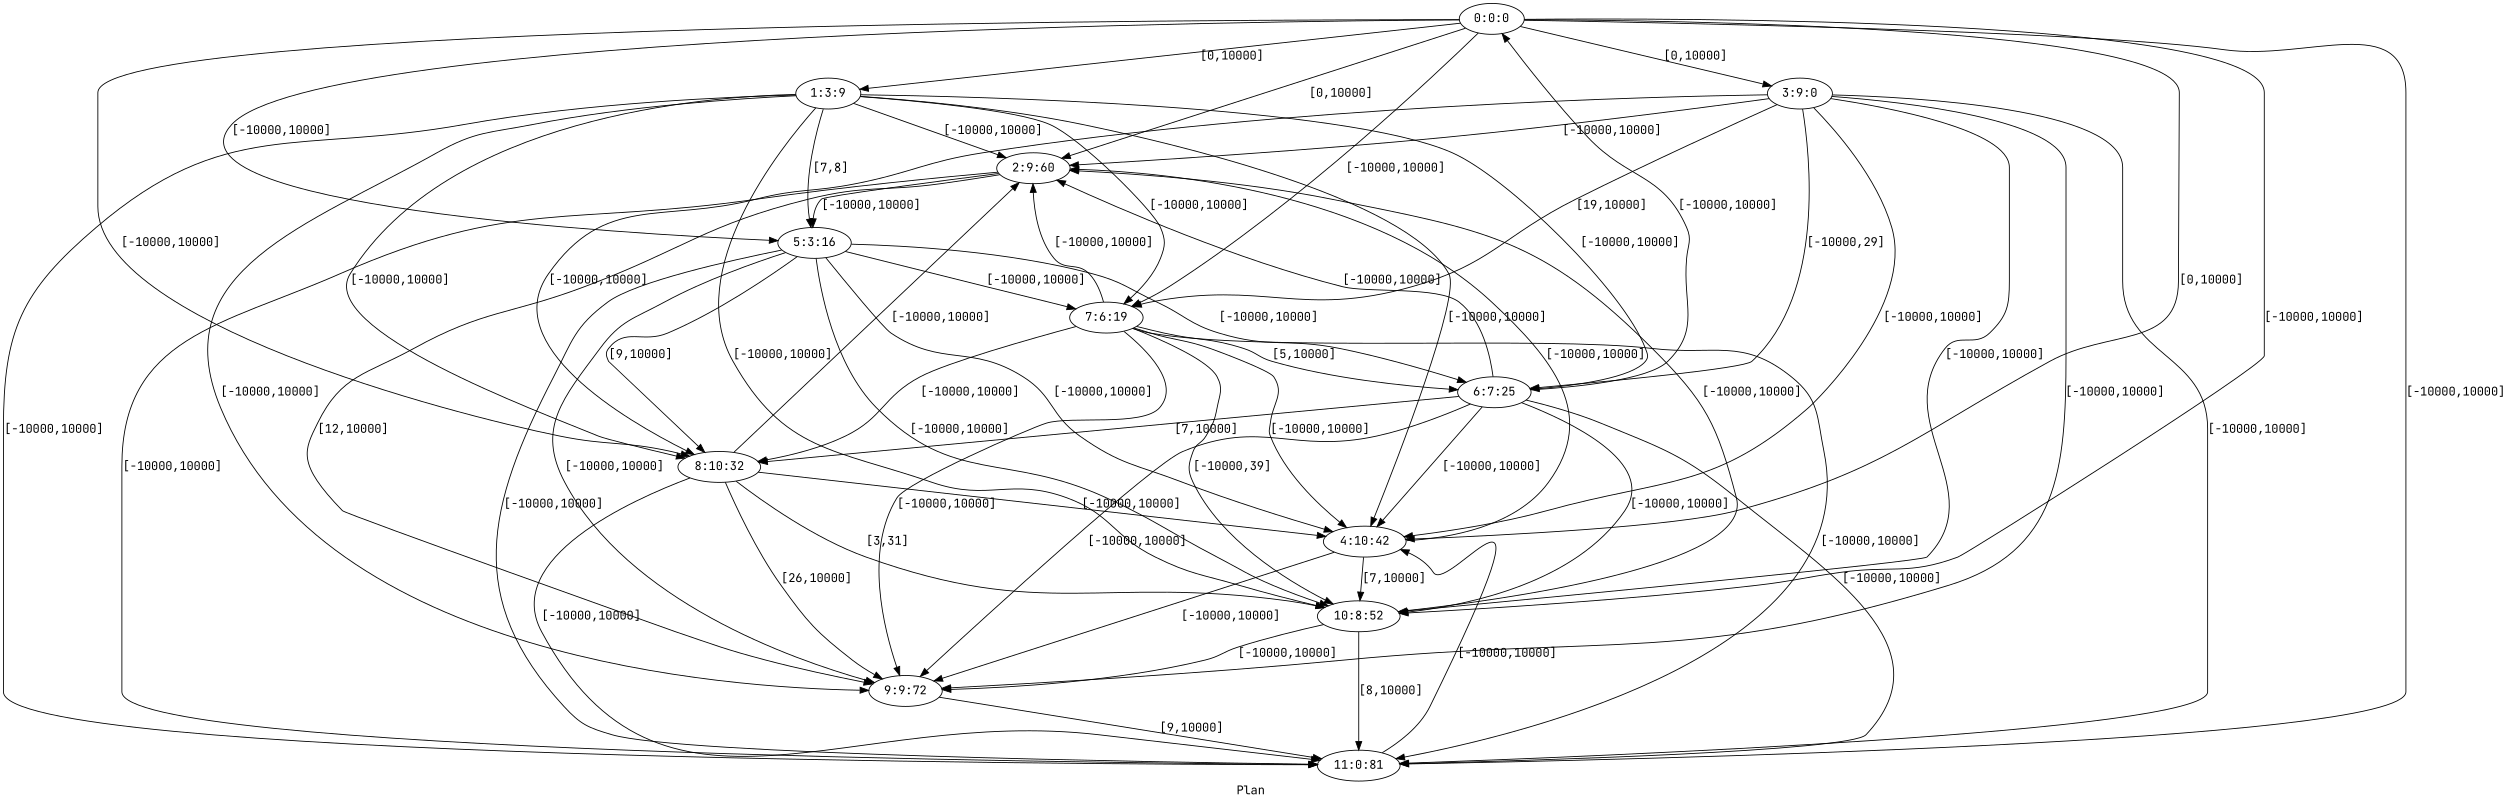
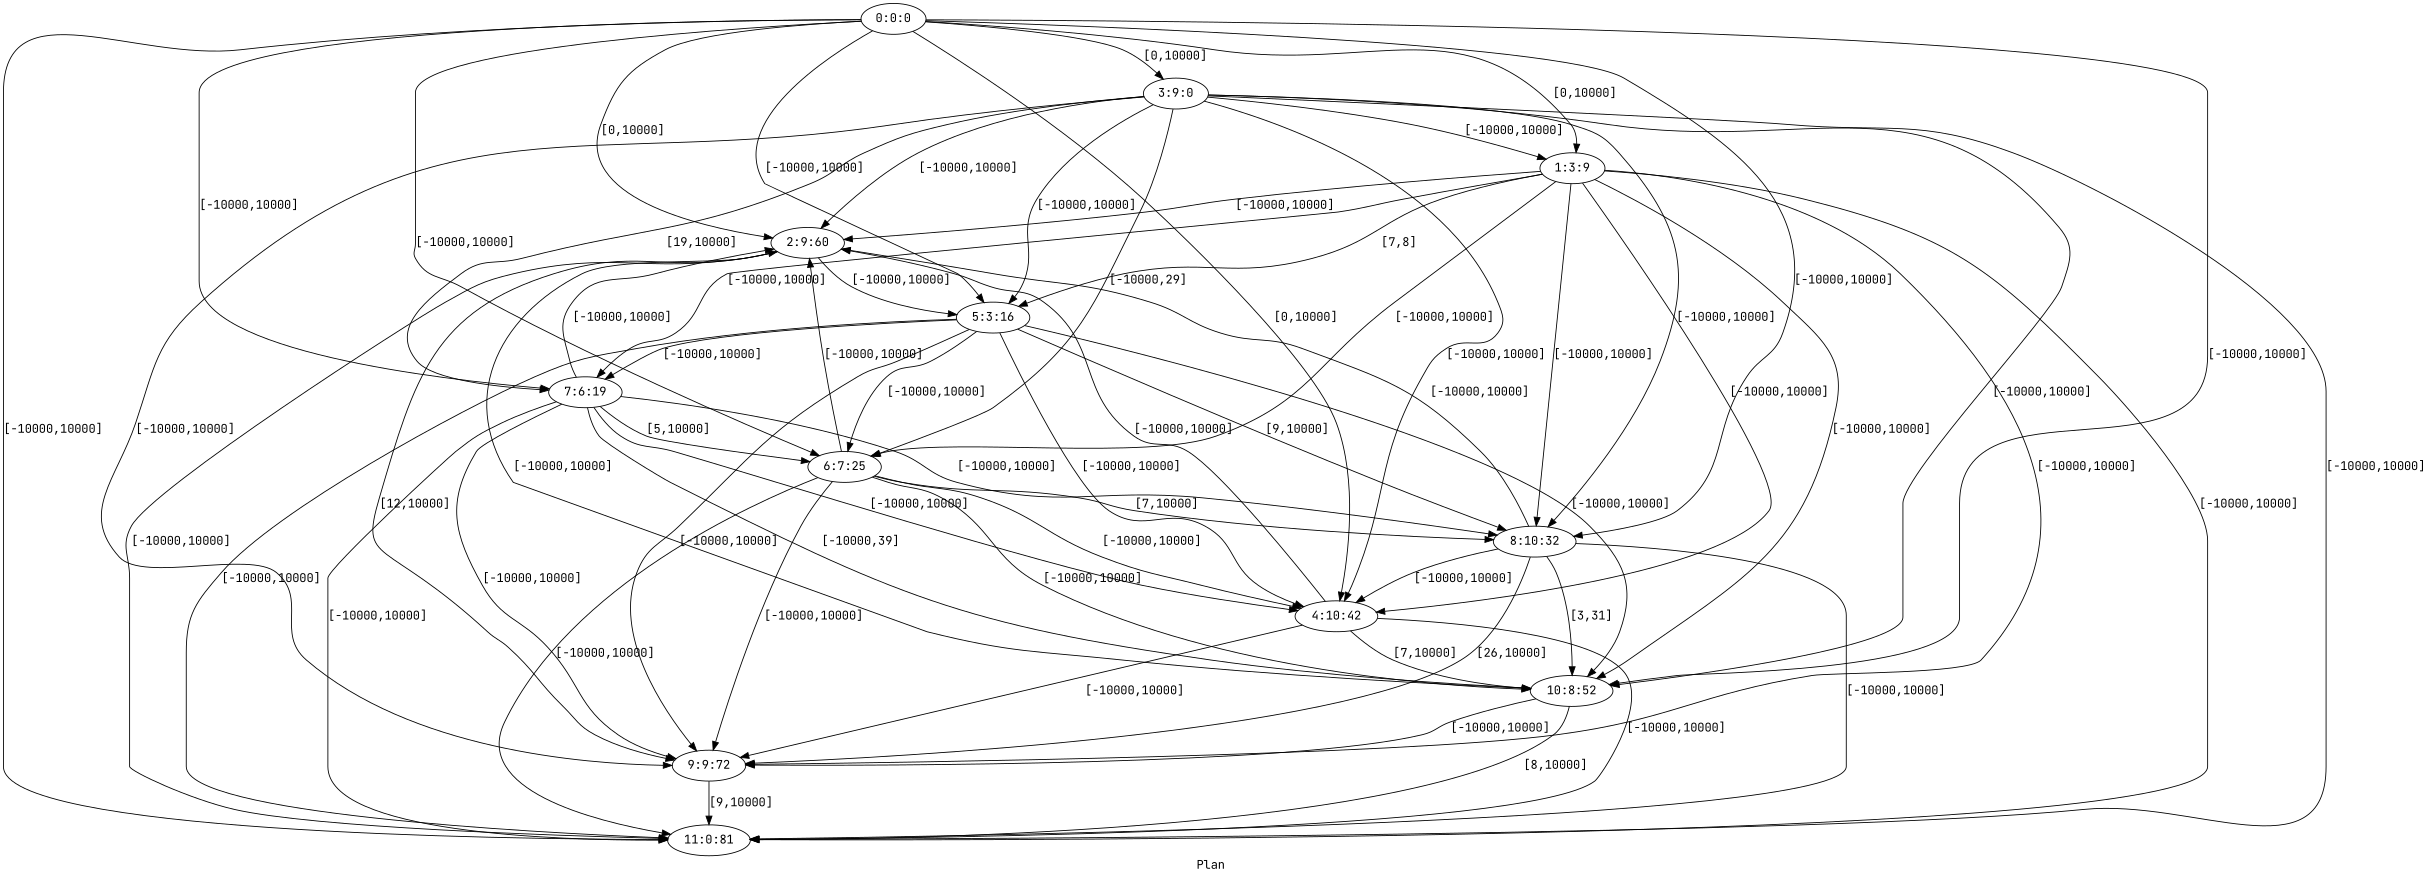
  digraph {
    fldt=0.339769
    fontname="JetBrains Mono"
    label="Plan "
    nodesep=.45
    rankdir=TB
    node [fontname="JetBrains Mono"]
    edge [fontname="JetBrains Mono"]
    "0:0:0"
    "1:3:9"
    "2:9:60"
    "3:9:0"
    "4:10:42"
    "5:3:16"
    "6:7:25"
    "7:6:19"
    "8:10:32"
    "10:8:52"
    "11:0:81"
    "9:9:72"
    "0:0:0" -> "1:3:9" [label="[0,10000]"]
    "0:0:0" -> "2:9:60" [label="[0,10000]"]
    "0:0:0" -> "3:9:0" [label="[0,10000]"]
    "0:0:0" -> "4:10:42" [label="[0,10000]"]
    "0:0:0" -> "5:3:16" [label="[-10000,10000]"]
-   "6:7:25" -> "0:0:0" [label="[-10000,10000]"]
+   "0:0:0" -> "6:7:25" [label="[-10000,10000]"]
    "0:0:0" -> "7:6:19" [label="[-10000,10000]"]
    "0:0:0" -> "8:10:32" [label="[-10000,10000]"]
    "0:0:0" -> "10:8:52" [label="[-10000,10000]"]
    "0:0:0" -> "11:0:81" [label="[-10000,10000]"]
    "1:3:9" -> "2:9:60" [label="[-10000,10000]"]
    "1:3:9" -> "4:10:42" [label="[-10000,10000]"]
    "1:3:9" -> "5:3:16" [label="[7,8]"]
    "1:3:9" -> "6:7:25" [label="[-10000,10000]"]
    "1:3:9" -> "7:6:19" [label="[-10000,10000]"]
    "1:3:9" -> "8:10:32" [label="[-10000,10000]"]
    "1:3:9" -> "10:8:52" [label="[-10000,10000]"]
    "1:3:9" -> "11:0:81" [label="[-10000,10000]"]
    "1:3:9" -> "9:9:72" [label="[-10000,10000]"]
    "2:9:60" -> "5:3:16" [label="[-10000,10000]"]
    "2:9:60" -> "11:0:81" [label="[-10000,10000]"]
    "2:9:60" -> "9:9:72" [label="[12,10000]"]
+   "3:9:0" -> "1:3:9" [label="[-10000,10000]"]
    "3:9:0" -> "2:9:60" [label="[-10000,10000]"]
    "3:9:0" -> "4:10:42" [label="[-10000,10000]"]
+   "3:9:0" -> "5:3:16" [label="[-10000,10000]"]
    "3:9:0" -> "6:7:25" [label="[-10000,29]"]
    "3:9:0" -> "7:6:19" [label="[19,10000]"]
    "3:9:0" -> "8:10:32" [label="[-10000,10000]"]
    "3:9:0" -> "10:8:52" [label="[-10000,10000]"]
    "3:9:0" -> "11:0:81" [label="[-10000,10000]"]
    "3:9:0" -> "9:9:72" [label="[-10000,10000]"]
    "4:10:42" -> "2:9:60" [label="[-10000,10000]"]
    "4:10:42" -> "10:8:52" [label="[7,10000]"]
-   "11:0:81" -> "4:10:42" [label="[-10000,10000]"]
+   "4:10:42" -> "11:0:81" [label="[-10000,10000]"]
    "4:10:42" -> "9:9:72" [label="[-10000,10000]"]
    "5:3:16" -> "4:10:42" [label="[-10000,10000]"]
    "5:3:16" -> "6:7:25" [label="[-10000,10000]"]
    "5:3:16" -> "7:6:19" [label="[-10000,10000]"]
    "5:3:16" -> "8:10:32" [label="[9,10000]"]
    "5:3:16" -> "10:8:52" [label="[-10000,10000]"]
    "5:3:16" -> "11:0:81" [label="[-10000,10000]"]
    "5:3:16" -> "9:9:72" [label="[-10000,10000]"]
    "6:7:25" -> "2:9:60" [label="[-10000,10000]"]
    "6:7:25" -> "4:10:42" [label="[-10000,10000]"]
    "6:7:25" -> "8:10:32" [label="[7,10000]"]
    "6:7:25" -> "10:8:52" [label="[-10000,10000]"]
    "6:7:25" -> "11:0:81" [label="[-10000,10000]"]
    "6:7:25" -> "9:9:72" [label="[-10000,10000]"]
    "7:6:19" -> "2:9:60" [label="[-10000,10000]"]
    "7:6:19" -> "4:10:42" [label="[-10000,10000]"]
    "7:6:19" -> "6:7:25" [label="[5,10000]"]
    "7:6:19" -> "8:10:32" [label="[-10000,10000]"]
    "7:6:19" -> "10:8:52" [label="[-10000,39]"]
    "7:6:19" -> "11:0:81" [label="[-10000,10000]"]
    "7:6:19" -> "9:9:72" [label="[-10000,10000]"]
    "8:10:32" -> "2:9:60" [label="[-10000,10000]"]
    "8:10:32" -> "4:10:42" [label="[-10000,10000]"]
    "8:10:32" -> "10:8:52" [label="[3,31]"]
    "8:10:32" -> "11:0:81" [label="[-10000,10000]"]
    "8:10:32" -> "9:9:72" [label="[26,10000]"]
    "10:8:52" -> "2:9:60" [label="[-10000,10000]"]
    "10:8:52" -> "11:0:81" [label="[8,10000]"]
    "10:8:52" -> "9:9:72" [label="[-10000,10000]"]
    "9:9:72" -> "11:0:81" [label="[9,10000]"]
  }
